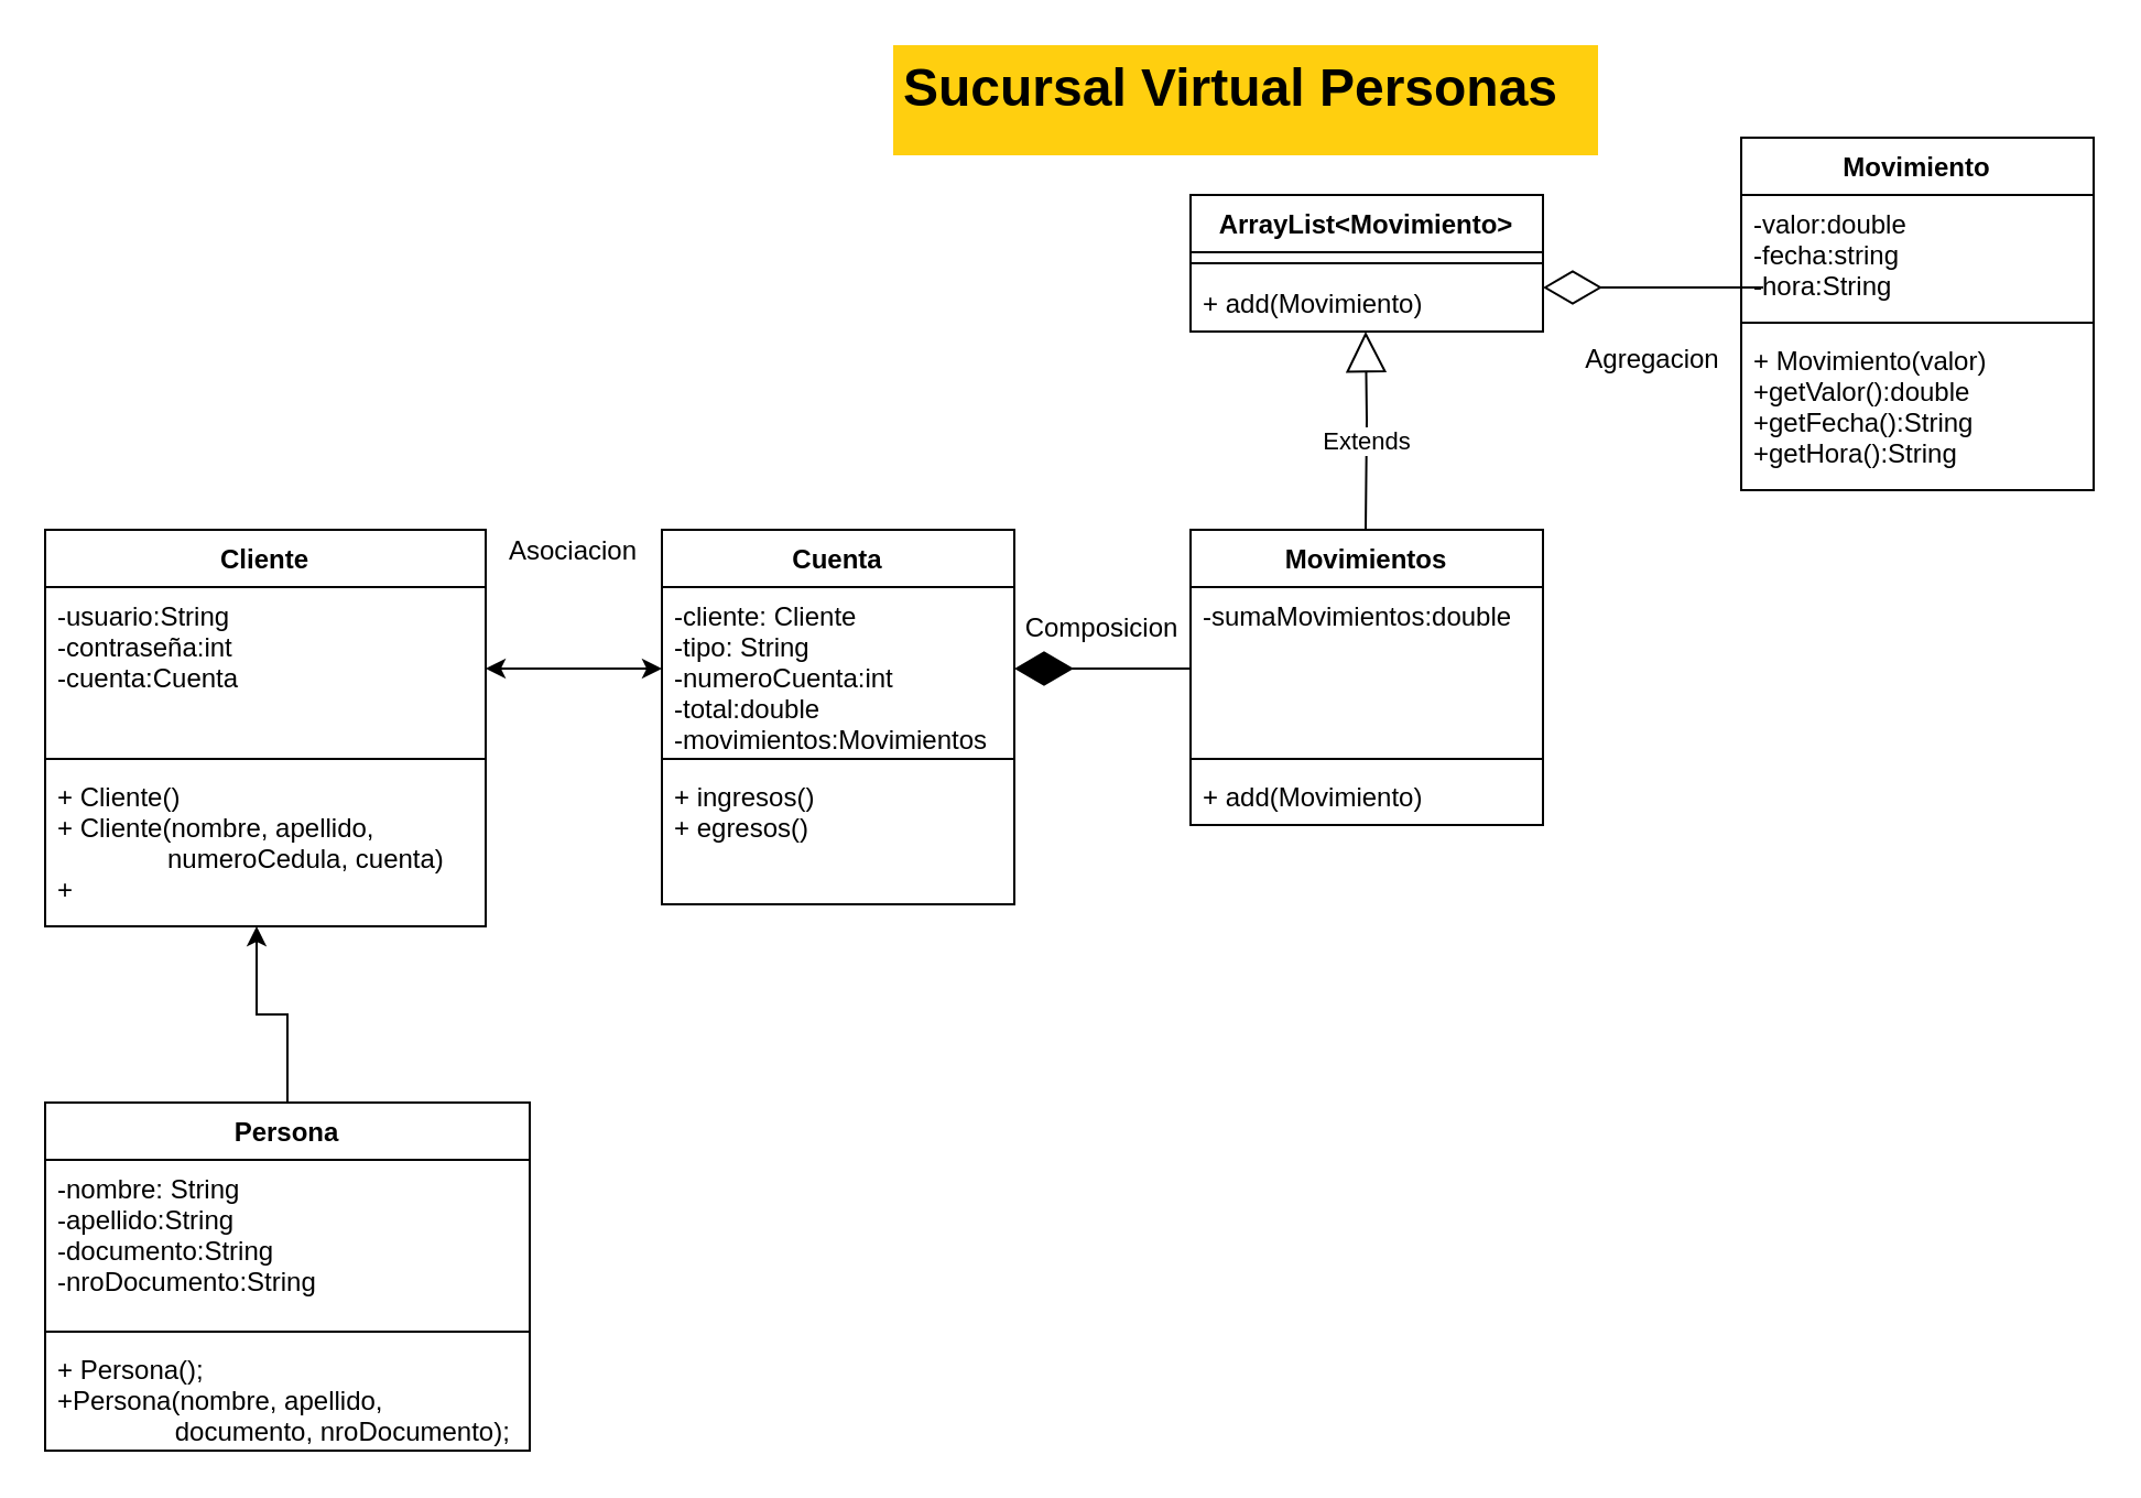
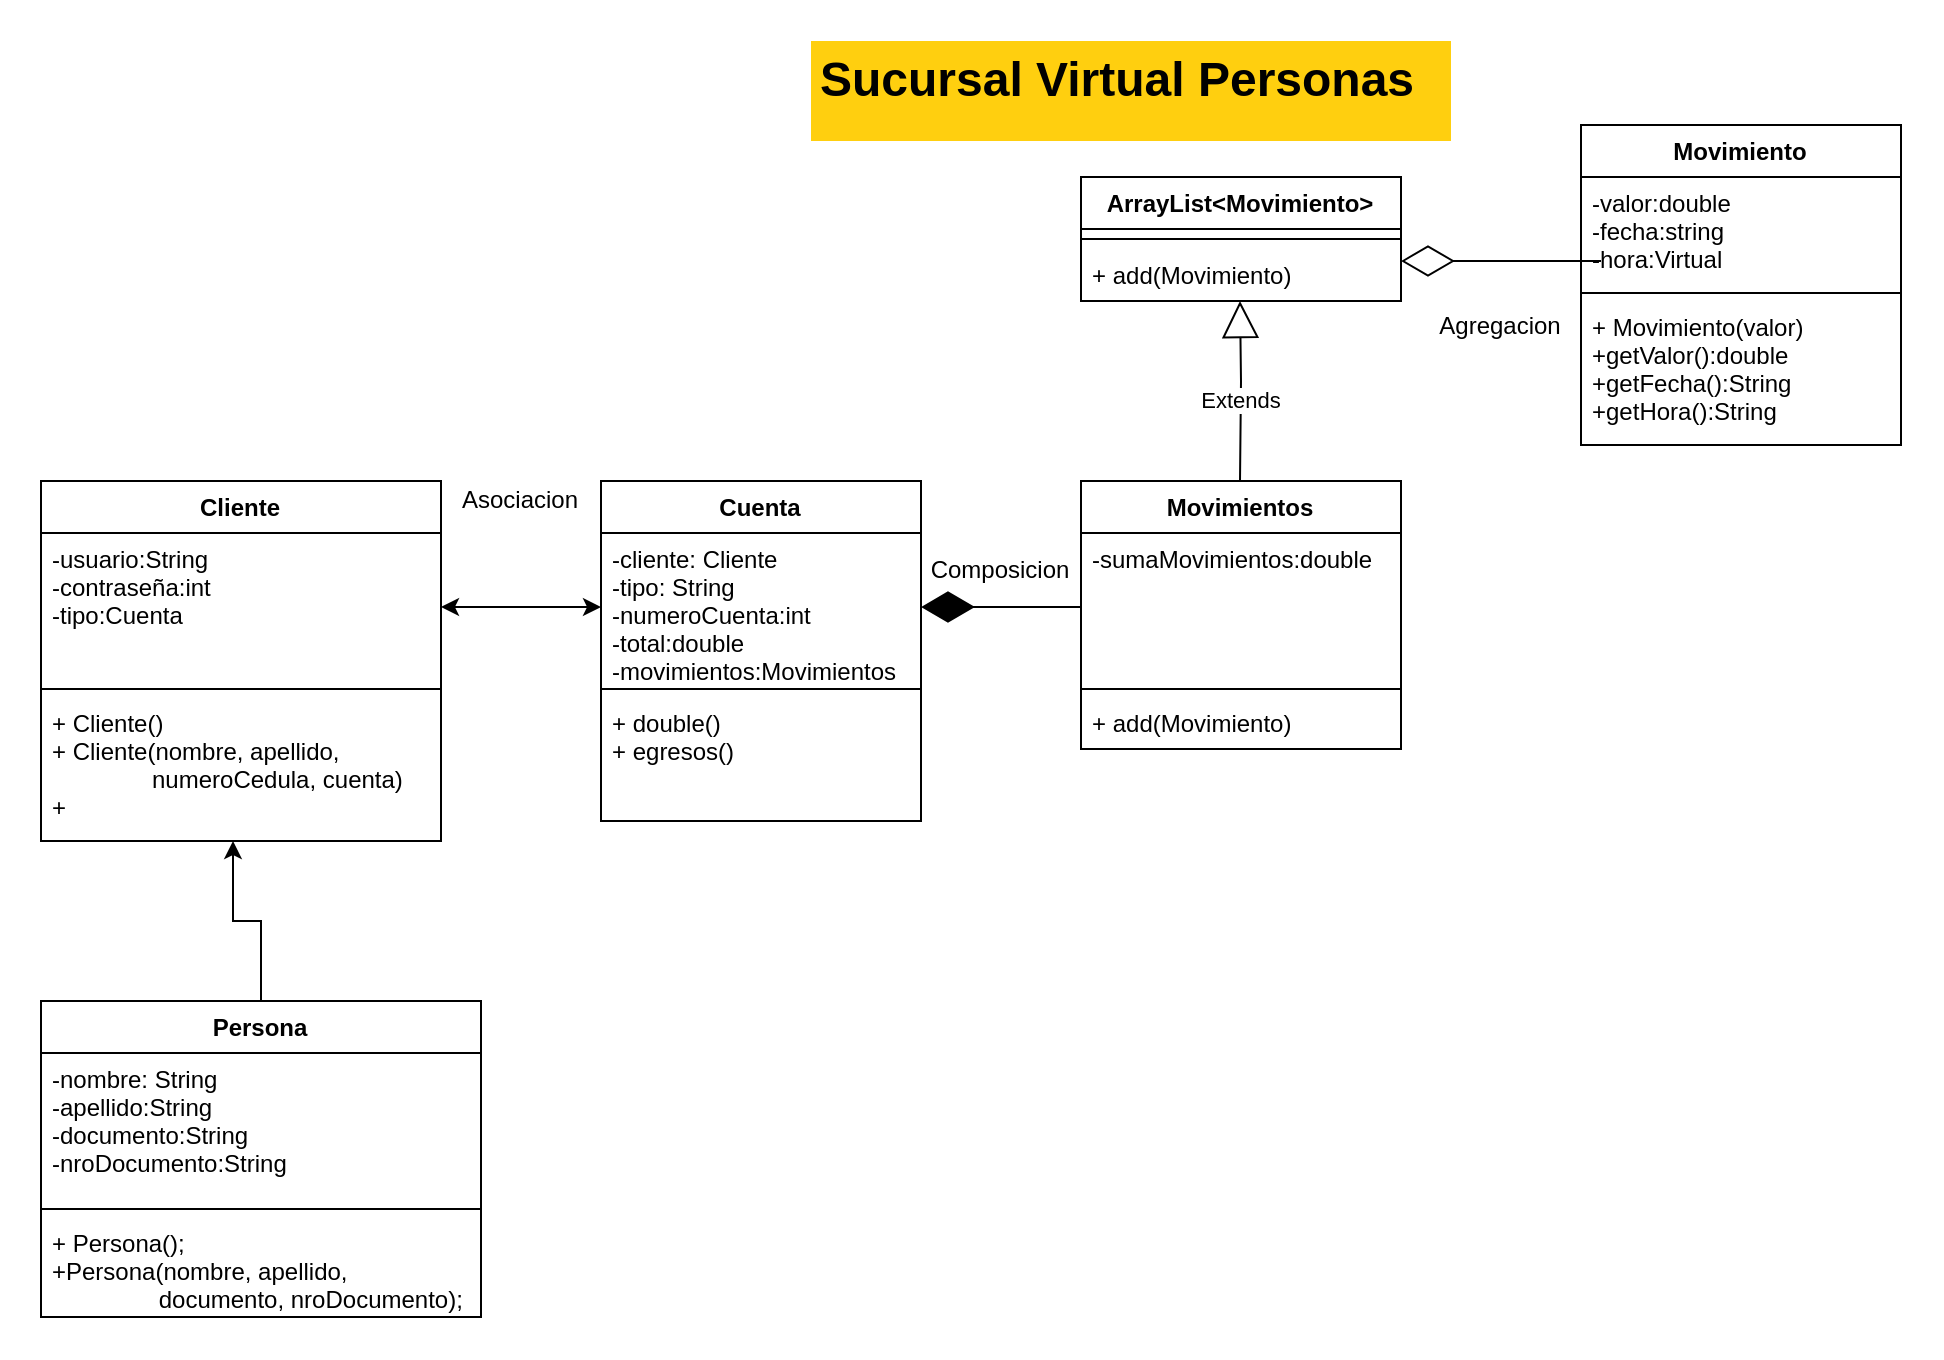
  <mxCell id="0" />
  <mxCell id="1" parent="0" />
  <mxCell id="2" value="Cliente" style="swimlane;fontStyle=1;align=center;verticalAlign=top;childLayout=stackLayout;horizontal=1;startSize=26;horizontalStack=0;resizeParent=1;resizeParentMax=0;resizeLast=0;collapsible=1;marginBottom=0;" parent="1" vertex="1"><mxGeometry x="20" y="240" width="200" height="180" as="geometry" /></mxCell>
- <mxCell id="3" value="-usuario:String&#10;-contraseña:int&#10;-cuenta:Cuenta" style="text;strokeColor=none;fillColor=none;align=left;verticalAlign=top;spacingLeft=4;spacingRight=4;overflow=hidden;rotatable=0;points=[[0,0.5],[1,0.5]];portConstraint=eastwest;" parent="2" vertex="1"><mxGeometry y="26" width="200" height="74" as="geometry" /></mxCell>
+ <mxCell id="3" value="-usuario:String&#10;-contraseña:int&#10;-tipo:Cuenta" style="text;strokeColor=none;fillColor=none;align=left;verticalAlign=top;spacingLeft=4;spacingRight=4;overflow=hidden;rotatable=0;points=[[0,0.5],[1,0.5]];portConstraint=eastwest;" parent="2" vertex="1"><mxGeometry y="26" width="200" height="74" as="geometry" /></mxCell>
  <mxCell id="4" value="" style="line;strokeWidth=1;fillColor=none;align=left;verticalAlign=middle;spacingTop=-1;spacingLeft=3;spacingRight=3;rotatable=0;labelPosition=right;points=[];portConstraint=eastwest;" parent="2" vertex="1"><mxGeometry y="100" width="200" height="8" as="geometry" /></mxCell>
  <mxCell id="5" value="+ Cliente()&#10;+ Cliente(nombre, apellido, &#10;               numeroCedula, cuenta)&#10;+" style="text;strokeColor=none;fillColor=none;align=left;verticalAlign=top;spacingLeft=4;spacingRight=4;overflow=hidden;rotatable=0;points=[[0,0.5],[1,0.5]];portConstraint=eastwest;" parent="2" vertex="1"><mxGeometry y="108" width="200" height="72" as="geometry" /></mxCell>
  <mxCell id="6" value="Cuenta" style="swimlane;fontStyle=1;align=center;verticalAlign=top;childLayout=stackLayout;horizontal=1;startSize=26;horizontalStack=0;resizeParent=1;resizeParentMax=0;resizeLast=0;collapsible=1;marginBottom=0;" parent="1" vertex="1"><mxGeometry x="300" y="240" width="160" height="170" as="geometry" /></mxCell>
  <mxCell id="7" value="-cliente: Cliente&#10;-tipo: String&#10;-numeroCuenta:int&#10;-total:double&#10;-movimientos:Movimientos&#10;" style="text;strokeColor=none;fillColor=none;align=left;verticalAlign=top;spacingLeft=4;spacingRight=4;overflow=hidden;rotatable=0;points=[[0,0.5],[1,0.5]];portConstraint=eastwest;" parent="6" vertex="1"><mxGeometry y="26" width="160" height="74" as="geometry" /></mxCell>
  <mxCell id="8" value="" style="line;strokeWidth=1;fillColor=none;align=left;verticalAlign=middle;spacingTop=-1;spacingLeft=3;spacingRight=3;rotatable=0;labelPosition=right;points=[];portConstraint=eastwest;" parent="6" vertex="1"><mxGeometry y="100" width="160" height="8" as="geometry" /></mxCell>
- <mxCell id="9" value="+ ingresos()&#10;+ egresos()" style="text;strokeColor=none;fillColor=none;align=left;verticalAlign=top;spacingLeft=4;spacingRight=4;overflow=hidden;rotatable=0;points=[[0,0.5],[1,0.5]];portConstraint=eastwest;" parent="6" vertex="1"><mxGeometry y="108" width="160" height="62" as="geometry" /></mxCell>
+ <mxCell id="9" value="+ double()&#10;+ egresos()" style="text;strokeColor=none;fillColor=none;align=left;verticalAlign=top;spacingLeft=4;spacingRight=4;overflow=hidden;rotatable=0;points=[[0,0.5],[1,0.5]];portConstraint=eastwest;" parent="6" vertex="1"><mxGeometry y="108" width="160" height="62" as="geometry" /></mxCell>
  <mxCell id="10" value="Movimientos" style="swimlane;fontStyle=1;align=center;verticalAlign=top;childLayout=stackLayout;horizontal=1;startSize=26;horizontalStack=0;resizeParent=1;resizeParentMax=0;resizeLast=0;collapsible=1;marginBottom=0;" parent="1" vertex="1"><mxGeometry x="540" y="240" width="160" height="134" as="geometry" /></mxCell>
  <mxCell id="11" value="-sumaMovimientos:double&#10;&#10;" style="text;strokeColor=none;fillColor=none;align=left;verticalAlign=top;spacingLeft=4;spacingRight=4;overflow=hidden;rotatable=0;points=[[0,0.5],[1,0.5]];portConstraint=eastwest;" parent="10" vertex="1"><mxGeometry y="26" width="160" height="74" as="geometry" /></mxCell>
  <mxCell id="12" value="" style="line;strokeWidth=1;fillColor=none;align=left;verticalAlign=middle;spacingTop=-1;spacingLeft=3;spacingRight=3;rotatable=0;labelPosition=right;points=[];portConstraint=eastwest;" parent="10" vertex="1"><mxGeometry y="100" width="160" height="8" as="geometry" /></mxCell>
  <mxCell id="13" value="+ add(Movimiento)" style="text;strokeColor=none;fillColor=none;align=left;verticalAlign=top;spacingLeft=4;spacingRight=4;overflow=hidden;rotatable=0;points=[[0,0.5],[1,0.5]];portConstraint=eastwest;" parent="10" vertex="1"><mxGeometry y="108" width="160" height="26" as="geometry" /></mxCell>
  <mxCell id="14" value="Movimiento" style="swimlane;fontStyle=1;align=center;verticalAlign=top;childLayout=stackLayout;horizontal=1;startSize=26;horizontalStack=0;resizeParent=1;resizeParentMax=0;resizeLast=0;collapsible=1;marginBottom=0;" parent="1" vertex="1"><mxGeometry x="790" y="62" width="160" height="160" as="geometry" /></mxCell>
- <mxCell id="15" value="-valor:double&#10;-fecha:string&#10;-hora:String&#10;" style="text;strokeColor=none;fillColor=none;align=left;verticalAlign=top;spacingLeft=4;spacingRight=4;overflow=hidden;rotatable=0;points=[[0,0.5],[1,0.5]];portConstraint=eastwest;" parent="14" vertex="1"><mxGeometry y="26" width="160" height="54" as="geometry" /></mxCell>
+ <mxCell id="15" value="-valor:double&#10;-fecha:string&#10;-hora:Virtual&#10;" style="text;strokeColor=none;fillColor=none;align=left;verticalAlign=top;spacingLeft=4;spacingRight=4;overflow=hidden;rotatable=0;points=[[0,0.5],[1,0.5]];portConstraint=eastwest;" parent="14" vertex="1"><mxGeometry y="26" width="160" height="54" as="geometry" /></mxCell>
  <mxCell id="16" value="" style="line;strokeWidth=1;fillColor=none;align=left;verticalAlign=middle;spacingTop=-1;spacingLeft=3;spacingRight=3;rotatable=0;labelPosition=right;points=[];portConstraint=eastwest;" parent="14" vertex="1"><mxGeometry y="80" width="160" height="8" as="geometry" /></mxCell>
  <mxCell id="17" value="+ Movimiento(valor)&#10;+getValor():double&#10;+getFecha():String&#10;+getHora():String&#10;&#10;&#10;" style="text;strokeColor=none;fillColor=none;align=left;verticalAlign=top;spacingLeft=4;spacingRight=4;overflow=hidden;rotatable=0;points=[[0,0.5],[1,0.5]];portConstraint=eastwest;" parent="14" vertex="1"><mxGeometry y="88" width="160" height="72" as="geometry" /></mxCell>
  <mxCell id="18" value="ArrayList&lt;Movimiento&gt;" style="swimlane;fontStyle=1;align=center;verticalAlign=top;childLayout=stackLayout;horizontal=1;startSize=26;horizontalStack=0;resizeParent=1;resizeParentMax=0;resizeLast=0;collapsible=1;marginBottom=0;" parent="1" vertex="1"><mxGeometry x="540" y="88" width="160" height="62" as="geometry" /></mxCell>
  <mxCell id="19" value="" style="line;strokeWidth=1;fillColor=none;align=left;verticalAlign=middle;spacingTop=-1;spacingLeft=3;spacingRight=3;rotatable=0;labelPosition=right;points=[];portConstraint=eastwest;" parent="18" vertex="1"><mxGeometry y="26" width="160" height="10" as="geometry" /></mxCell>
  <mxCell id="20" value="+ add(Movimiento)" style="text;strokeColor=none;fillColor=none;align=left;verticalAlign=top;spacingLeft=4;spacingRight=4;overflow=hidden;rotatable=0;points=[[0,0.5],[1,0.5]];portConstraint=eastwest;" parent="18" vertex="1"><mxGeometry y="36" width="160" height="26" as="geometry" /></mxCell>
  <mxCell id="21" value="" style="endArrow=classic;startArrow=classic;html=1;rounded=0;entryX=0;entryY=0.5;entryDx=0;entryDy=0;exitX=1;exitY=0.5;exitDx=0;exitDy=0;" parent="1" source="3" target="7" edge="1"><mxGeometry width="50" height="50" relative="1" as="geometry"><mxPoint x="210" y="320" as="sourcePoint" /><mxPoint x="260" y="270" as="targetPoint" /></mxGeometry></mxCell>
  <mxCell id="22" value="" style="endArrow=diamondThin;endFill=1;endSize=24;html=1;rounded=0;entryX=1;entryY=0.5;entryDx=0;entryDy=0;exitX=0;exitY=0.5;exitDx=0;exitDy=0;" parent="1" source="11" target="7" edge="1"><mxGeometry width="160" relative="1" as="geometry"><mxPoint x="510" y="400" as="sourcePoint" /><mxPoint x="670" y="400" as="targetPoint" /></mxGeometry></mxCell>
  <mxCell id="23" value="" style="endArrow=diamondThin;endFill=0;endSize=24;html=1;rounded=0;" parent="1" edge="1"><mxGeometry width="160" relative="1" as="geometry"><mxPoint x="800" y="130" as="sourcePoint" /><mxPoint x="700" y="130" as="targetPoint" /></mxGeometry></mxCell>
  <mxCell id="24" style="edgeStyle=orthogonalEdgeStyle;rounded=0;orthogonalLoop=1;jettySize=auto;html=1;entryX=0.48;entryY=1;entryDx=0;entryDy=0;entryPerimeter=0;" parent="1" source="25" target="5" edge="1"><mxGeometry relative="1" as="geometry" /></mxCell>
  <mxCell id="25" value="Persona" style="swimlane;fontStyle=1;align=center;verticalAlign=top;childLayout=stackLayout;horizontal=1;startSize=26;horizontalStack=0;resizeParent=1;resizeParentMax=0;resizeLast=0;collapsible=1;marginBottom=0;" parent="1" vertex="1"><mxGeometry x="20" y="500" width="220" height="158" as="geometry" /></mxCell>
  <mxCell id="26" value="-nombre: String&#10;-apellido:String&#10;-documento:String&#10;-nroDocumento:String&#10;" style="text;strokeColor=none;fillColor=none;align=left;verticalAlign=top;spacingLeft=4;spacingRight=4;overflow=hidden;rotatable=0;points=[[0,0.5],[1,0.5]];portConstraint=eastwest;" parent="25" vertex="1"><mxGeometry y="26" width="220" height="74" as="geometry" /></mxCell>
  <mxCell id="27" value="" style="line;strokeWidth=1;fillColor=none;align=left;verticalAlign=middle;spacingTop=-1;spacingLeft=3;spacingRight=3;rotatable=0;labelPosition=right;points=[];portConstraint=eastwest;" parent="25" vertex="1"><mxGeometry y="100" width="220" height="8" as="geometry" /></mxCell>
  <mxCell id="28" value="+ Persona();&#10;+Persona(nombre, apellido,&#10;                documento, nroDocumento);" style="text;strokeColor=none;fillColor=none;align=left;verticalAlign=top;spacingLeft=4;spacingRight=4;overflow=hidden;rotatable=0;points=[[0,0.5],[1,0.5]];portConstraint=eastwest;" parent="25" vertex="1"><mxGeometry y="108" width="220" height="50" as="geometry" /></mxCell>
  <mxCell id="29" value="&lt;h1&gt;Sucursal Virtual Personas&lt;/h1&gt;" style="text;html=1;strokeColor=none;fillColor=#FFCF0F;spacing=5;spacingTop=-20;whiteSpace=wrap;overflow=hidden;rounded=0;" vertex="1" parent="1"><mxGeometry x="405" y="20" width="320" height="50" as="geometry" /></mxCell>
  <mxCell id="30" value="Extends" style="endArrow=block;endSize=16;endFill=0;html=1;rounded=0;" edge="1" parent="1"><mxGeometry x="-0.111" width="160" relative="1" as="geometry"><mxPoint x="619.5" y="240" as="sourcePoint" /><mxPoint x="619.5" y="150" as="targetPoint" /><Array as="points"><mxPoint x="620" y="190" /></Array><mxPoint as="offset" /></mxGeometry></mxCell>
  <mxCell id="31" value="Agregacion" style="text;html=1;strokeColor=none;fillColor=none;align=center;verticalAlign=middle;whiteSpace=wrap;rounded=0;" vertex="1" parent="1"><mxGeometry x="720" y="148" width="60" height="30" as="geometry" /></mxCell>
  <mxCell id="32" value="Composicion" style="text;html=1;strokeColor=none;fillColor=none;align=center;verticalAlign=middle;whiteSpace=wrap;rounded=0;" vertex="1" parent="1"><mxGeometry x="470" y="270" width="60" height="30" as="geometry" /></mxCell>
  <mxCell id="33" value="Asociacion" style="text;html=1;strokeColor=none;fillColor=none;align=center;verticalAlign=middle;whiteSpace=wrap;rounded=0;" vertex="1" parent="1"><mxGeometry x="230" y="235" width="60" height="30" as="geometry" /></mxCell>
